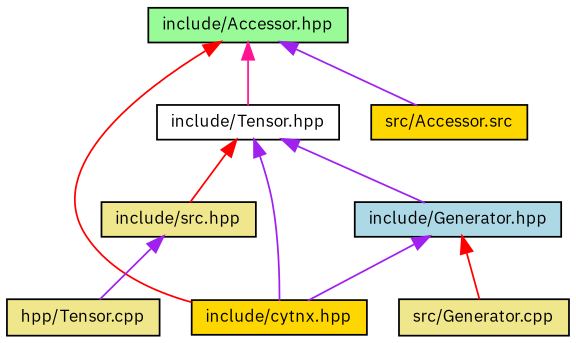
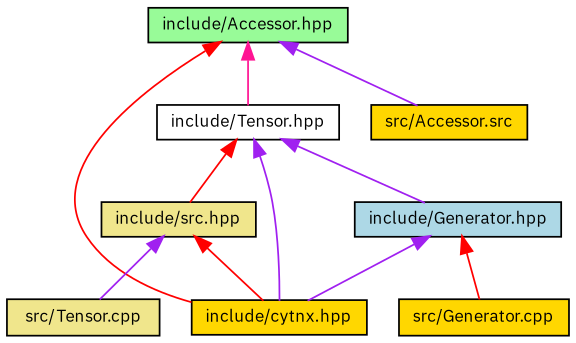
  digraph {
    fontname="IBM Plex Sans"
    node [color=black fillcolor=gold fontname="IBM Plex Sans" fontsize=10 shape=record style=filled]
    edge [color=purple dir=back fontname="IBM Plex Sans" fontsize=10 labelfontname=Helvetica labelfontsize=10 style=solid]
    n1 [fillcolor=palegreen fontcolor=black height=0.2 label="include/Accessor.hpp" width=0.4]
    n2 [height=0.2 label="include/cytnx.hpp" width=0.4]
    n3 [fillcolor=white height=0.2 label="include/Tensor.hpp" width=0.4]
    n4 [height=0.2 label="src/Accessor.src" width=0.4]
    n5 [fillcolor=lightblue height=0.2 label="include/Generator.hpp" width=0.4]
    n6 [fillcolor=khaki height=0.2 label="include/src.hpp" width=0.4]
-   n7 [fillcolor=khaki height=0.2 label="src/Generator.cpp" width=0.4]
-   n8 [fillcolor=khaki height=0.2 label="hpp/Tensor.cpp" width=0.4]
+   n7 [height=0.2 label="src/Generator.cpp" width=0.4]
+   n8 [fillcolor=khaki height=0.2 label="src/Tensor.cpp" width=0.4]
    n1 -> n2 [color=red]
    n1 -> n3 [color=deeppink]
    n1 -> n4
    n3 -> n2
    n3 -> n5
    n3 -> n6 [color=red]
    n5 -> n2
    n5 -> n7 [color=red]
+   n6 -> n2 [color=red]
    n6 -> n8
  }
